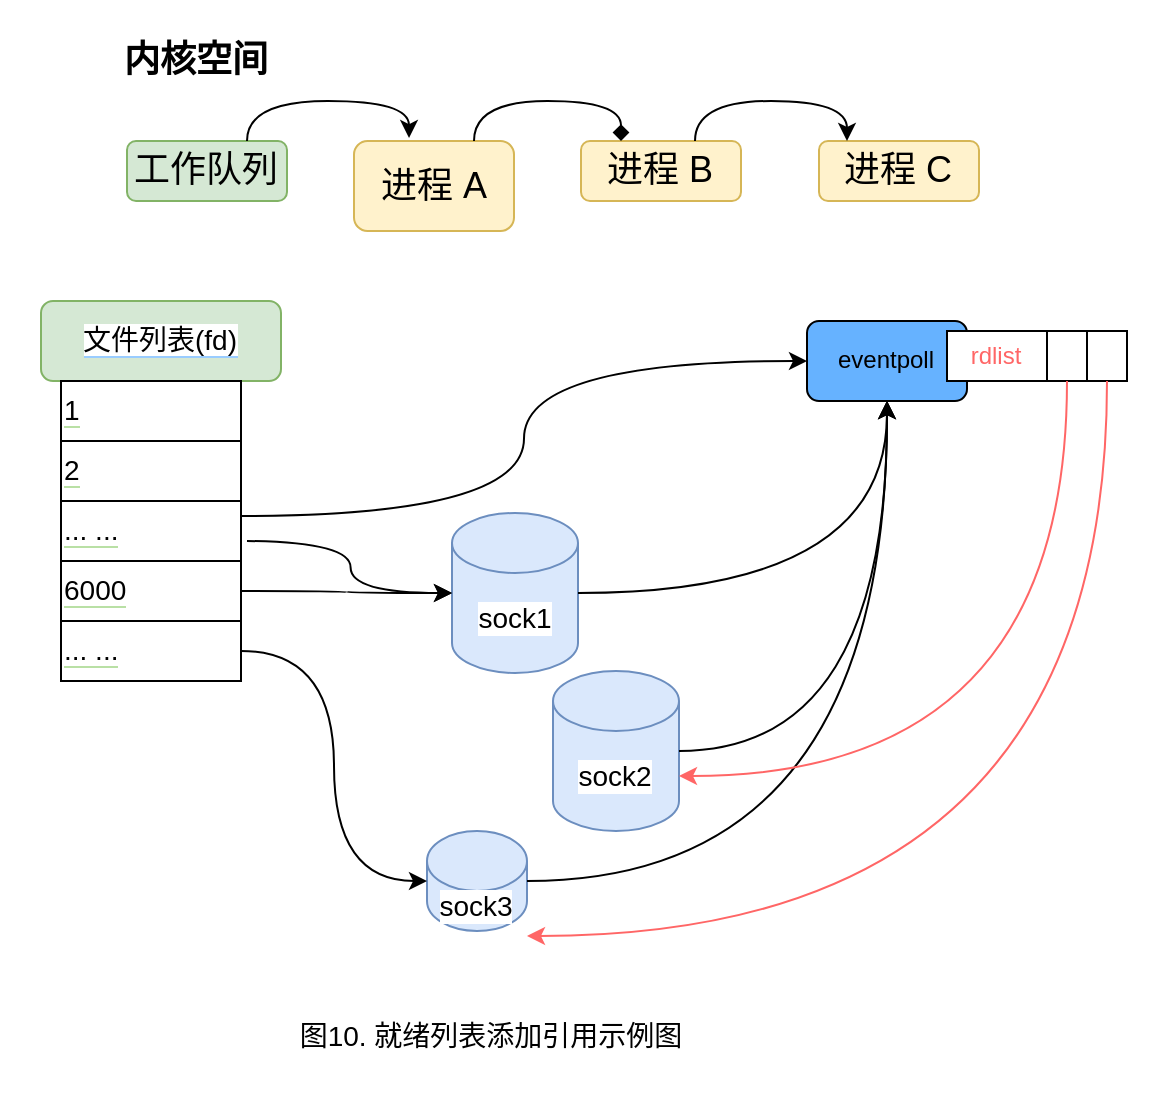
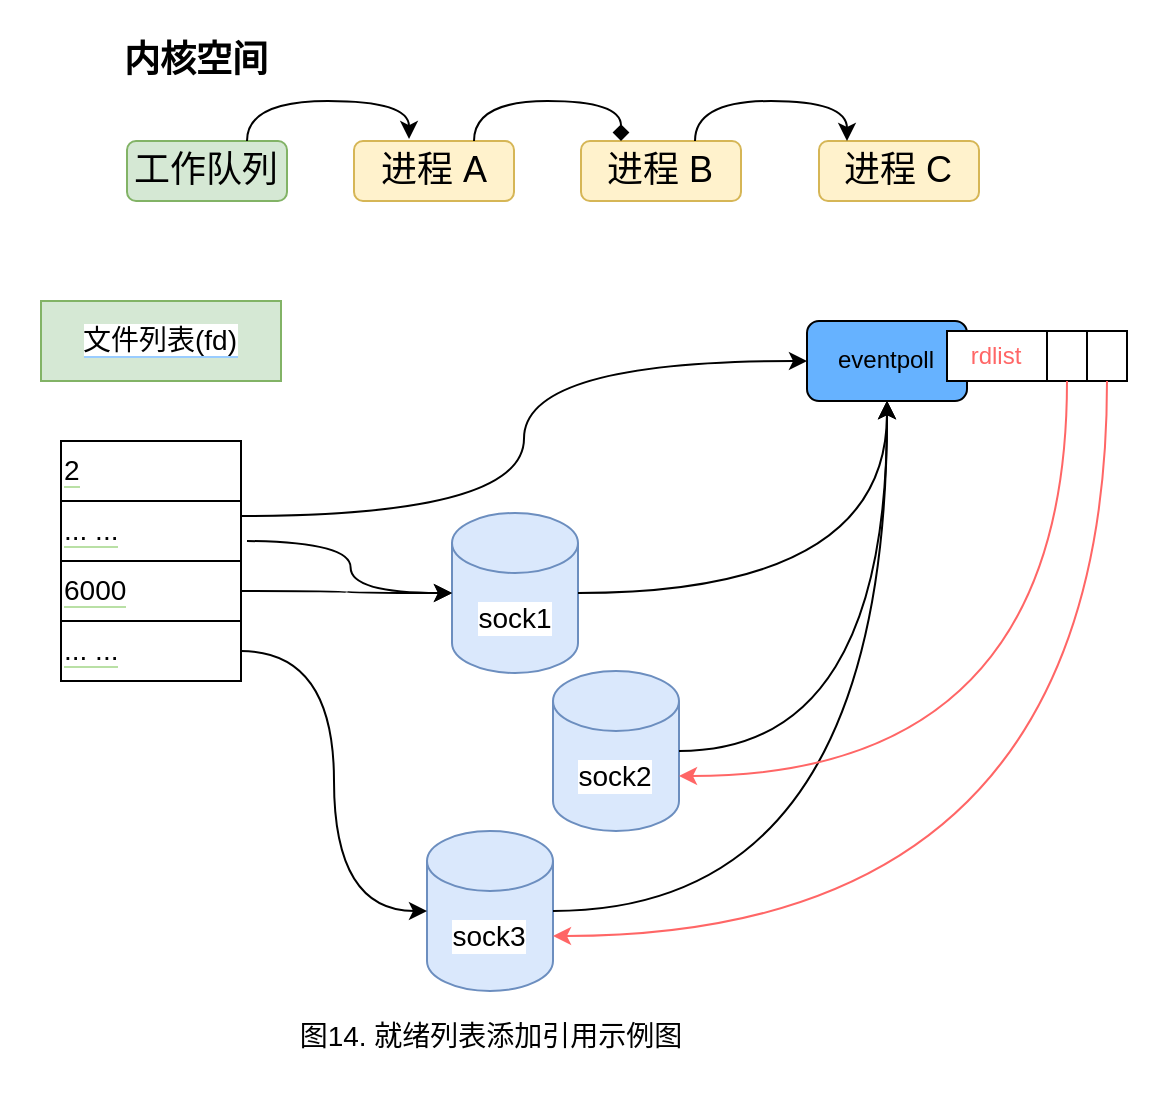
  <mxCell id="0" />
  <mxCell id="1" parent="0" />
  <mxCell id="2" value="&lt;b&gt;&lt;font style=&quot;font-size: 18px;&quot;&gt;内核空间&lt;/font&gt;&lt;/b&gt;" style="text;html=1;strokeColor=none;fillColor=none;align=center;verticalAlign=middle;whiteSpace=wrap;rounded=0;" parent="1" vertex="1"><mxGeometry x="53" y="20" width="90" height="20" as="geometry" /></mxCell>
  <mxCell id="3" value="工作队列" style="rounded=1;whiteSpace=wrap;html=1;fontSize=18;fillColor=#d5e8d4;strokeColor=#82b366;" parent="1" vertex="1"><mxGeometry x="63" y="70" width="80" height="30" as="geometry" /></mxCell>
  <mxCell id="4" value="进程 B" style="rounded=1;whiteSpace=wrap;html=1;fontSize=18;fillColor=#fff2cc;strokeColor=#d6b656;" parent="1" vertex="1"><mxGeometry x="290" y="70" width="80" height="30" as="geometry" /></mxCell>
  <mxCell id="5" value="进程 C" style="rounded=1;whiteSpace=wrap;html=1;fontSize=18;fillColor=#fff2cc;strokeColor=#d6b656;" parent="1" vertex="1"><mxGeometry x="409" y="70" width="80" height="30" as="geometry" /></mxCell>
  <mxCell id="6" value="" style="endArrow=classic;html=1;rounded=0;fontSize=14;curved=1;exitX=0.75;exitY=0;exitDx=0;exitDy=0;entryX=0.25;entryY=0;entryDx=0;entryDy=0;edgeStyle=orthogonalEdgeStyle;" parent="1" edge="1"><mxGeometry width="50" height="50" relative="1" as="geometry"><mxPoint x="347" y="70" as="sourcePoint" /><mxPoint x="423" y="70" as="targetPoint" /><Array as="points"><mxPoint x="347" y="50" /><mxPoint x="423" y="50" /></Array></mxGeometry></mxCell>
- <mxCell id="7" value="图10. 就绪列表添加引用示例图" style="text;html=1;align=center;verticalAlign=middle;resizable=0;points=[];autosize=1;strokeColor=none;fillColor=none;fontSize=14;" parent="1" vertex="1"><mxGeometry x="139.5" y="503" width="210" height="30" as="geometry" /></mxCell>
- <mxCell id="8" value="&lt;span style=&quot;background-color: rgb(255, 255, 255);&quot;&gt;文件列表(fd)&lt;/span&gt;" style="whiteSpace=wrap;html=1;labelBackgroundColor=#99CCFF;fontSize=14;fillColor=#d5e8d4;strokeColor=#82b366;rounded=1;" parent="1" vertex="1"><mxGeometry x="20" y="150" width="120" height="40" as="geometry" /></mxCell>
- <mxCell id="9" value="&lt;span style=&quot;background-color: rgb(255, 255, 255);&quot;&gt;1&lt;/span&gt;" style="rounded=0;whiteSpace=wrap;html=1;labelBackgroundColor=#B9E0A5;fontSize=14;align=left;" parent="1" vertex="1"><mxGeometry x="30" y="190" width="90" height="30" as="geometry" /></mxCell>
+ <mxCell id="7" value="图14. 就绪列表添加引用示例图" style="text;html=1;align=center;verticalAlign=middle;resizable=0;points=[];autosize=1;strokeColor=none;fillColor=none;fontSize=14;" parent="1" vertex="1"><mxGeometry x="139.5" y="503" width="210" height="30" as="geometry" /></mxCell>
+ <mxCell id="8" value="&lt;span style=&quot;background-color: rgb(255, 255, 255);&quot;&gt;文件列表(fd)&lt;/span&gt;" style="rounded=0;whiteSpace=wrap;html=1;labelBackgroundColor=#99CCFF;fontSize=14;fillColor=#d5e8d4;strokeColor=#82b366;" parent="1" vertex="1"><mxGeometry x="20" y="150" width="120" height="40" as="geometry" /></mxCell>
  <mxCell id="10" value="&lt;span style=&quot;background-color: rgb(255, 255, 255);&quot;&gt;2&lt;/span&gt;" style="rounded=0;whiteSpace=wrap;html=1;labelBackgroundColor=#B9E0A5;fontSize=14;align=left;" parent="1" vertex="1"><mxGeometry x="30" y="220" width="90" height="30" as="geometry" /></mxCell>
  <mxCell id="11" value="&lt;span style=&quot;background-color: rgb(255, 255, 255);&quot;&gt;... ...&lt;/span&gt;" style="rounded=0;whiteSpace=wrap;html=1;labelBackgroundColor=#B9E0A5;fontSize=14;align=left;" parent="1" vertex="1"><mxGeometry x="30" y="250" width="90" height="30" as="geometry" /></mxCell>
  <mxCell id="12" value="&lt;span style=&quot;background-color: rgb(255, 255, 255);&quot;&gt;6000&lt;/span&gt;" style="rounded=0;whiteSpace=wrap;html=1;labelBackgroundColor=#B9E0A5;fontSize=14;align=left;" parent="1" vertex="1"><mxGeometry x="30" y="280" width="90" height="30" as="geometry" /></mxCell>
  <mxCell id="13" value="&lt;span style=&quot;background-color: rgb(255, 255, 255);&quot;&gt;... ...&lt;/span&gt;" style="rounded=0;whiteSpace=wrap;html=1;labelBackgroundColor=#B9E0A5;fontSize=14;align=left;" parent="1" vertex="1"><mxGeometry x="30" y="310" width="90" height="30" as="geometry" /></mxCell>
  <mxCell id="14" value="sock1" style="shape=cylinder3;whiteSpace=wrap;html=1;boundedLbl=1;backgroundOutline=1;size=15;labelBackgroundColor=#FFFFFF;fontSize=14;fillColor=#dae8fc;strokeColor=#6c8ebf;" parent="1" vertex="1"><mxGeometry x="225.5" y="256" width="63" height="80" as="geometry" /></mxCell>
  <mxCell id="15" value="" style="endArrow=classic;html=1;rounded=0;fontSize=14;entryX=0;entryY=0.5;entryDx=0;entryDy=0;entryPerimeter=0;edgeStyle=orthogonalEdgeStyle;curved=1;" parent="1" target="14" edge="1"><mxGeometry width="50" height="50" relative="1" as="geometry"><mxPoint x="123" y="270" as="sourcePoint" /><mxPoint x="240" y="210" as="targetPoint" /></mxGeometry></mxCell>
  <mxCell id="16" value="sock2" style="shape=cylinder3;whiteSpace=wrap;html=1;boundedLbl=1;backgroundOutline=1;size=15;labelBackgroundColor=#FFFFFF;fontSize=14;fillColor=#dae8fc;strokeColor=#6c8ebf;" parent="1" vertex="1"><mxGeometry x="276" y="335" width="63" height="80" as="geometry" /></mxCell>
- <mxCell id="17" value="sock3" style="shape=cylinder3;whiteSpace=wrap;html=1;boundedLbl=1;backgroundOutline=1;size=15;labelBackgroundColor=#FFFFFF;fontSize=14;fillColor=#dae8fc;strokeColor=#6c8ebf;" parent="1" vertex="1"><mxGeometry x="213" y="415" width="50" height="50" as="geometry" /></mxCell>
+ <mxCell id="17" value="sock3" style="shape=cylinder3;whiteSpace=wrap;html=1;boundedLbl=1;backgroundOutline=1;size=15;labelBackgroundColor=#FFFFFF;fontSize=14;fillColor=#dae8fc;strokeColor=#6c8ebf;" parent="1" vertex="1"><mxGeometry x="213" y="415" width="63" height="80" as="geometry" /></mxCell>
  <mxCell id="18" value="" style="endArrow=classic;html=1;rounded=0;exitX=1;exitY=0.5;exitDx=0;exitDy=0;edgeStyle=orthogonalEdgeStyle;curved=1;" parent="1" source="12" target="14" edge="1"><mxGeometry width="50" height="50" relative="1" as="geometry"><mxPoint x="153" y="340" as="sourcePoint" /><mxPoint x="203" y="290" as="targetPoint" /></mxGeometry></mxCell>
  <mxCell id="19" value="" style="endArrow=classic;html=1;rounded=0;curved=1;exitX=1;exitY=0.5;exitDx=0;exitDy=0;entryX=0;entryY=0.5;entryDx=0;entryDy=0;entryPerimeter=0;edgeStyle=orthogonalEdgeStyle;" parent="1" source="13" target="17" edge="1"><mxGeometry width="50" height="50" relative="1" as="geometry"><mxPoint x="123" y="410" as="sourcePoint" /><mxPoint x="173" y="360" as="targetPoint" /></mxGeometry></mxCell>
- <mxCell id="20" value="进程 A" style="rounded=1;whiteSpace=wrap;html=1;fontSize=18;fillColor=#fff2cc;strokeColor=#d6b656;" parent="1" vertex="1"><mxGeometry x="176.5" y="70" width="80" height="45" as="geometry" /></mxCell>
+ <mxCell id="20" value="进程 A" style="rounded=1;whiteSpace=wrap;html=1;fontSize=18;fillColor=#fff2cc;strokeColor=#d6b656;" parent="1" vertex="1"><mxGeometry x="176.5" y="70" width="80" height="30" as="geometry" /></mxCell>
  <mxCell id="21" value="" style="endArrow=classic;html=1;rounded=0;exitX=0.75;exitY=0;exitDx=0;exitDy=0;entryX=0.344;entryY=-0.033;entryDx=0;entryDy=0;entryPerimeter=0;edgeStyle=orthogonalEdgeStyle;curved=1;" parent="1" source="3" target="20" edge="1"><mxGeometry width="50" height="50" relative="1" as="geometry"><mxPoint x="173" y="80" as="sourcePoint" /><mxPoint x="223" y="30" as="targetPoint" /><Array as="points"><mxPoint x="123" y="50" /><mxPoint x="204" y="50" /></Array></mxGeometry></mxCell>
  <mxCell id="22" value="" style="endArrow=diamond;html=1;rounded=0;curved=1;exitX=0.75;exitY=0;exitDx=0;exitDy=0;entryX=0.25;entryY=0;entryDx=0;entryDy=0;edgeStyle=orthogonalEdgeStyle;" parent="1" source="20" target="4" edge="1"><mxGeometry width="50" height="50" relative="1" as="geometry"><mxPoint x="333" y="10" as="sourcePoint" /><mxPoint x="383" y="-40" as="targetPoint" /><Array as="points"><mxPoint x="237" y="50" /><mxPoint x="310" y="50" /></Array></mxGeometry></mxCell>
  <mxCell id="23" value="eventpoll" style="rounded=1;whiteSpace=wrap;html=1;fillColor=#66B2FF;" parent="1" vertex="1"><mxGeometry x="403" y="160" width="80" height="40" as="geometry" /></mxCell>
  <mxCell id="24" value="" style="endArrow=classic;html=1;rounded=0;exitX=1;exitY=0.25;exitDx=0;exitDy=0;entryX=0;entryY=0.5;entryDx=0;entryDy=0;edgeStyle=orthogonalEdgeStyle;curved=1;" parent="1" source="11" target="23" edge="1"><mxGeometry width="50" height="50" relative="1" as="geometry"><mxPoint x="233" y="200" as="sourcePoint" /><mxPoint x="283" y="150" as="targetPoint" /></mxGeometry></mxCell>
  <mxCell id="25" value="" style="endArrow=classic;html=1;rounded=0;entryX=0.5;entryY=1;entryDx=0;entryDy=0;exitX=1;exitY=0.5;exitDx=0;exitDy=0;exitPerimeter=0;edgeStyle=orthogonalEdgeStyle;curved=1;strokeColor=#000000;" parent="1" source="14" target="23" edge="1"><mxGeometry width="50" height="50" relative="1" as="geometry"><mxPoint x="301" y="330" as="sourcePoint" /><mxPoint x="351" y="280" as="targetPoint" /></mxGeometry></mxCell>
  <mxCell id="26" value="" style="endArrow=classic;html=1;rounded=0;exitX=1;exitY=0.5;exitDx=0;exitDy=0;exitPerimeter=0;edgeStyle=orthogonalEdgeStyle;curved=1;strokeColor=#000000;" parent="1" source="16" edge="1"><mxGeometry width="50" height="50" relative="1" as="geometry"><mxPoint x="471" y="330" as="sourcePoint" /><mxPoint x="443" y="200" as="targetPoint" /></mxGeometry></mxCell>
  <mxCell id="27" value="" style="endArrow=classic;html=1;rounded=0;curved=1;exitX=1;exitY=0.5;exitDx=0;exitDy=0;exitPerimeter=0;entryX=0.5;entryY=1;entryDx=0;entryDy=0;edgeStyle=orthogonalEdgeStyle;strokeColor=#000000;" parent="1" source="17" target="23" edge="1"><mxGeometry width="50" height="50" relative="1" as="geometry"><mxPoint x="463" y="430" as="sourcePoint" /><mxPoint x="513" y="380" as="targetPoint" /></mxGeometry></mxCell>
  <mxCell id="28" value="rdlist" style="rounded=0;whiteSpace=wrap;html=1;fontColor=#FF6666;" vertex="1" parent="1"><mxGeometry x="473" y="165" width="50" height="25" as="geometry" /></mxCell>
  <mxCell id="29" value="" style="rounded=0;whiteSpace=wrap;html=1;fontColor=#FF6666;" vertex="1" parent="1"><mxGeometry x="543" y="165" width="20" height="25" as="geometry" /></mxCell>
  <mxCell id="30" value="" style="rounded=0;whiteSpace=wrap;html=1;fontColor=#FF6666;" vertex="1" parent="1"><mxGeometry x="523" y="165" width="20" height="25" as="geometry" /></mxCell>
  <mxCell id="31" value="" style="endArrow=classic;html=1;rounded=0;strokeColor=#FF6666;fontColor=#FF6666;curved=1;exitX=0.5;exitY=1;exitDx=0;exitDy=0;entryX=1;entryY=0;entryDx=0;entryDy=52.5;entryPerimeter=0;edgeStyle=orthogonalEdgeStyle;" edge="1" parent="1" source="30" target="16"><mxGeometry width="50" height="50" relative="1" as="geometry"><mxPoint x="573" y="230" as="sourcePoint" /><mxPoint x="573" y="310" as="targetPoint" /></mxGeometry></mxCell>
  <mxCell id="32" value="" style="endArrow=classic;html=1;rounded=0;strokeColor=#FF6666;fontColor=#FF6666;curved=1;exitX=0.5;exitY=1;exitDx=0;exitDy=0;entryX=1;entryY=0;entryDx=0;entryDy=52.5;entryPerimeter=0;edgeStyle=orthogonalEdgeStyle;" edge="1" parent="1" source="29" target="17"><mxGeometry width="50" height="50" relative="1" as="geometry"><mxPoint x="523" y="410" as="sourcePoint" /><mxPoint x="573" y="360" as="targetPoint" /></mxGeometry></mxCell>
